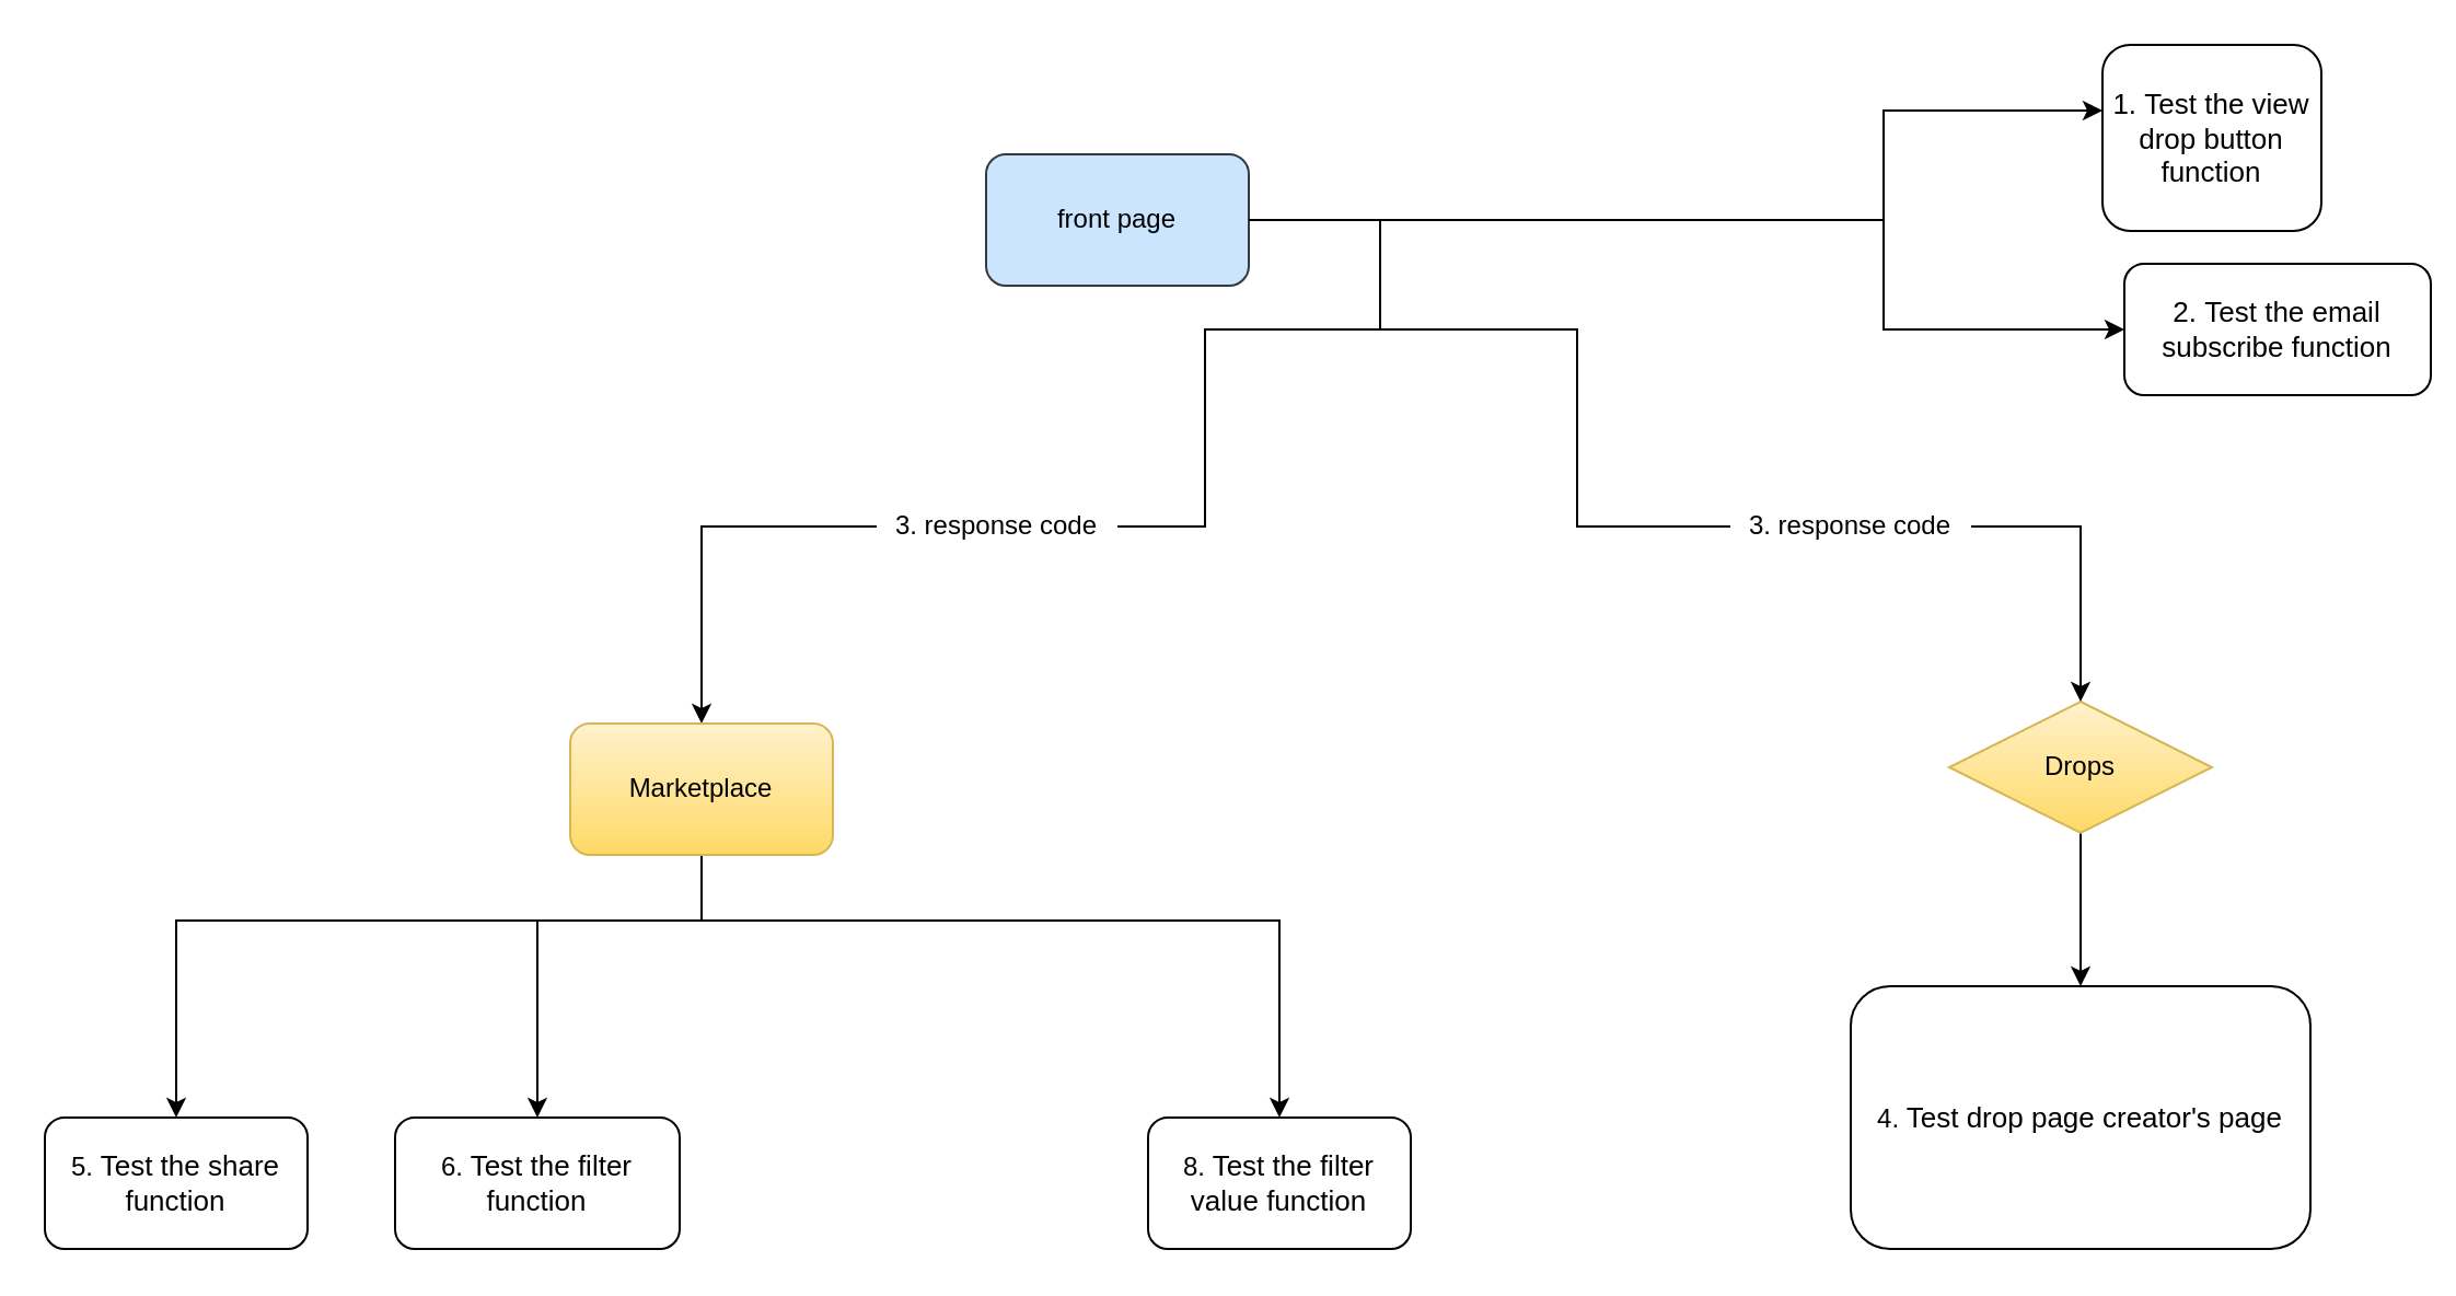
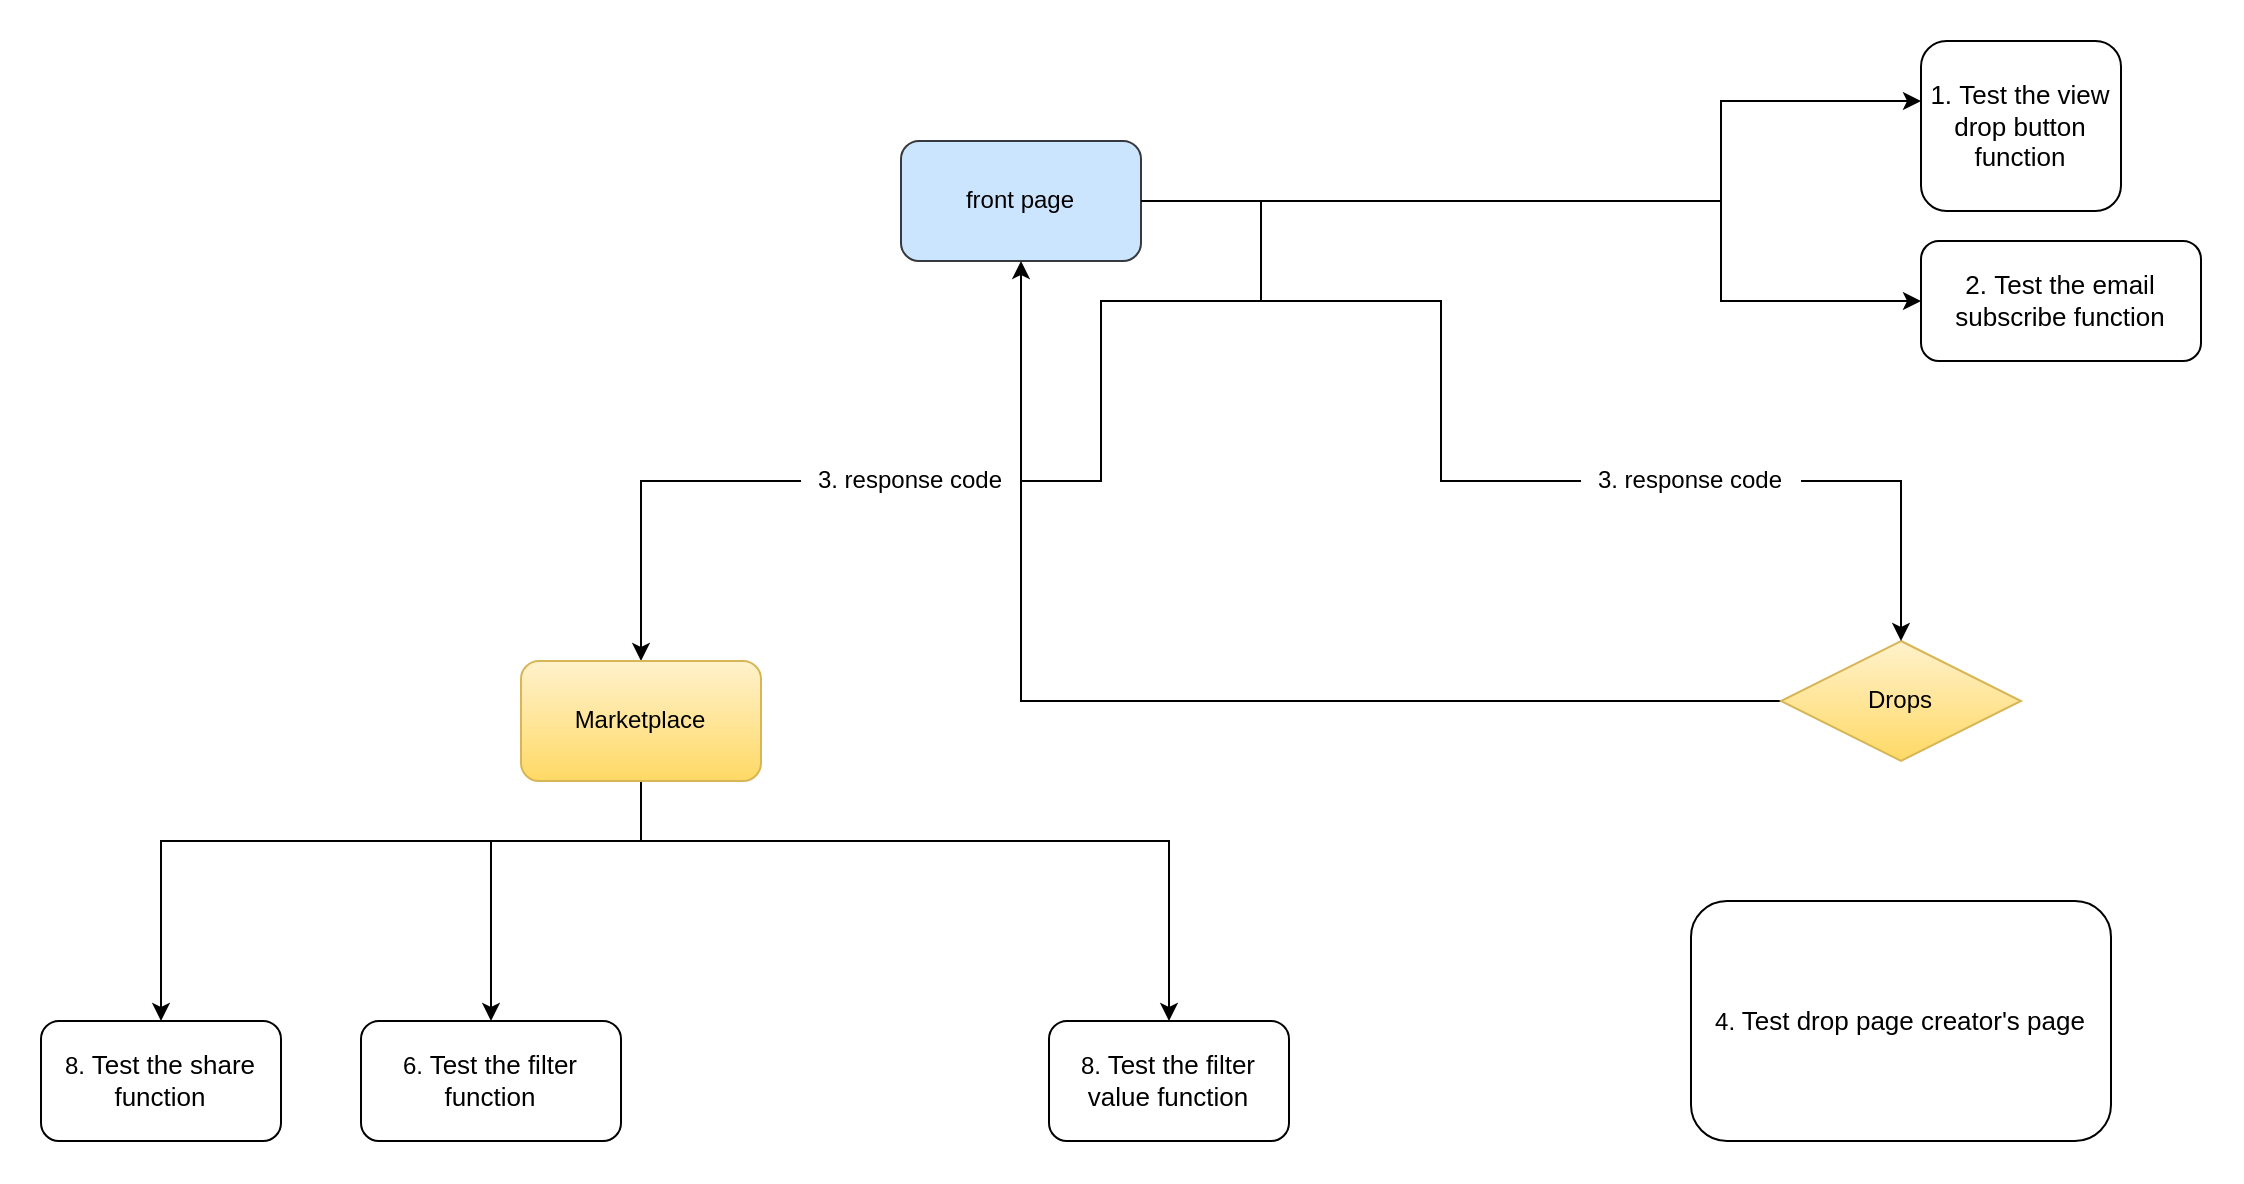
  <mxCell id="0" />
  <mxCell id="1" parent="0" />
  <mxCell id="2" value="" style="edgeStyle=orthogonalEdgeStyle;rounded=0;orthogonalLoop=1;jettySize=auto;html=1;" edge="1" parent="1" source="5" target="12"><mxGeometry relative="1" as="geometry"><Array as="points"><mxPoint x="860" y="100" /><mxPoint x="860" y="50" /></Array></mxGeometry></mxCell>
  <mxCell id="3" value="" style="edgeStyle=orthogonalEdgeStyle;rounded=0;orthogonalLoop=1;jettySize=auto;html=1;" edge="1" parent="1" source="5" target="13"><mxGeometry relative="1" as="geometry"><Array as="points"><mxPoint x="860" y="100" /><mxPoint x="860" y="150" /></Array></mxGeometry></mxCell>
  <mxCell id="4" style="edgeStyle=orthogonalEdgeStyle;rounded=0;orthogonalLoop=1;jettySize=auto;html=1;startArrow=none;" edge="1" parent="1" source="14" target="9"><mxGeometry relative="1" as="geometry" /></mxCell>
  <mxCell id="5" value="front page" style="rounded=1;whiteSpace=wrap;html=1;fillColor=#cce5ff;strokeColor=#36393d;" vertex="1" parent="1"><mxGeometry x="450" y="70" width="120" height="60" as="geometry" /></mxCell>
  <mxCell id="6" value="" style="edgeStyle=orthogonalEdgeStyle;rounded=0;orthogonalLoop=1;jettySize=auto;html=1;" edge="1" parent="1" source="9" target="17"><mxGeometry relative="1" as="geometry"><Array as="points"><mxPoint x="320" y="420" /><mxPoint x="80" y="420" /></Array></mxGeometry></mxCell>
  <mxCell id="7" value="" style="edgeStyle=orthogonalEdgeStyle;rounded=0;orthogonalLoop=1;jettySize=auto;html=1;" edge="1" parent="1" source="9" target="18"><mxGeometry relative="1" as="geometry"><Array as="points"><mxPoint x="320" y="420" /><mxPoint x="245" y="420" /></Array></mxGeometry></mxCell>
  <mxCell id="8" value="" style="edgeStyle=orthogonalEdgeStyle;rounded=0;orthogonalLoop=1;jettySize=auto;html=1;" edge="1" parent="1" source="9" target="19"><mxGeometry relative="1" as="geometry"><Array as="points"><mxPoint x="320" y="420" /><mxPoint x="584" y="420" /></Array></mxGeometry></mxCell>
  <mxCell id="9" value="Marketplace" style="rounded=1;whiteSpace=wrap;html=1;fillColor=#fff2cc;gradientColor=#ffd966;strokeColor=#d6b656;" vertex="1" parent="1"><mxGeometry x="260" y="330" width="120" height="60" as="geometry" /></mxCell>
- <mxCell id="10" value="" style="edgeStyle=orthogonalEdgeStyle;rounded=0;orthogonalLoop=1;jettySize=auto;html=1;" edge="1" parent="1" source="11" target="16"><mxGeometry relative="1" as="geometry" /></mxCell>
+ <mxCell id="10" value="" style="edgeStyle=orthogonalEdgeStyle;rounded=0;orthogonalLoop=1;jettySize=auto;html=1;" edge="1" parent="1" source="11" target="5"><mxGeometry relative="1" as="geometry" /></mxCell>
  <mxCell id="11" value="Drops" style="rhombus;whiteSpace=wrap;html=1;fillColor=#fff2cc;gradientColor=#ffd966;strokeColor=#d6b656;" vertex="1" parent="1"><mxGeometry x="890" y="320" width="120" height="60" as="geometry" /></mxCell>
  <mxCell id="12" value="&lt;span style=&quot;font-family: &amp;#34;arial&amp;#34; ; font-size: 13px ; text-align: left ; background-color: rgb(255 , 255 , 255)&quot;&gt;1.&amp;nbsp;&lt;/span&gt;&lt;span style=&quot;font-family: &amp;#34;arial&amp;#34; ; font-size: 13px ; text-align: left ; background-color: rgb(255 , 255 , 255)&quot;&gt;Test the view drop button function&lt;/span&gt;" style="whiteSpace=wrap;html=1;rounded=1;" vertex="1" parent="1"><mxGeometry x="960" y="20" width="100" height="85" as="geometry" /></mxCell>
- <mxCell id="13" value="&lt;span style=&quot;font-family: &amp;#34;arial&amp;#34; ; font-size: 13px ; text-align: left ; background-color: rgb(255 , 255 , 255)&quot;&gt;2.&amp;nbsp;&lt;/span&gt;&lt;span style=&quot;font-family: &amp;#34;arial&amp;#34; ; font-size: 13px ; text-align: left ; background-color: rgb(255 , 255 , 255)&quot;&gt;Test the email subscribe function&lt;/span&gt;" style="whiteSpace=wrap;html=1;rounded=1;" vertex="1" parent="1"><mxGeometry x="970" y="120" width="140" height="60" as="geometry" /></mxCell>
+ <mxCell id="13" value="&lt;span style=&quot;font-family: &amp;#34;arial&amp;#34; ; font-size: 13px ; text-align: left ; background-color: rgb(255 , 255 , 255)&quot;&gt;2.&amp;nbsp;&lt;/span&gt;&lt;span style=&quot;font-family: &amp;#34;arial&amp;#34; ; font-size: 13px ; text-align: left ; background-color: rgb(255 , 255 , 255)&quot;&gt;Test the email subscribe function&lt;/span&gt;" style="whiteSpace=wrap;html=1;rounded=1;" vertex="1" parent="1"><mxGeometry x="960" y="120" width="140" height="60" as="geometry" /></mxCell>
  <mxCell id="14" value="3. response code" style="text;html=1;strokeColor=none;fillColor=none;align=center;verticalAlign=middle;whiteSpace=wrap;rounded=0;" vertex="1" parent="1"><mxGeometry x="400" y="225" width="110" height="30" as="geometry" /></mxCell>
  <mxCell id="15" value="" style="edgeStyle=orthogonalEdgeStyle;rounded=0;orthogonalLoop=1;jettySize=auto;html=1;endArrow=none;" edge="1" parent="1" source="5" target="14"><mxGeometry relative="1" as="geometry"><mxPoint x="530" y="210" as="sourcePoint" /><mxPoint x="440" y="300" as="targetPoint" /><Array as="points"><mxPoint x="630" y="150" /><mxPoint x="550" y="150" /><mxPoint x="550" y="240" /></Array></mxGeometry></mxCell>
  <mxCell id="16" value="4.&amp;nbsp;&lt;span style=&quot;font-family: &amp;#34;arial&amp;#34; ; font-size: 13px ; text-align: left ; background-color: rgb(255 , 255 , 255)&quot;&gt;Test drop page creator's page&lt;/span&gt;" style="whiteSpace=wrap;html=1;rounded=1;" vertex="1" parent="1"><mxGeometry x="845" y="450" width="210" height="120" as="geometry" /></mxCell>
- <mxCell id="17" value="5.&amp;nbsp;&lt;span style=&quot;font-family: &amp;#34;arial&amp;#34; ; font-size: 13px ; text-align: left ; background-color: rgb(255 , 255 , 255)&quot;&gt;Test the share function&lt;/span&gt;" style="whiteSpace=wrap;html=1;rounded=1;" vertex="1" parent="1"><mxGeometry x="20" y="510" width="120" height="60" as="geometry" /></mxCell>
+ <mxCell id="17" value="8.&amp;nbsp;&lt;span style=&quot;font-family: &amp;#34;arial&amp;#34; ; font-size: 13px ; text-align: left ; background-color: rgb(255 , 255 , 255)&quot;&gt;Test the share function&lt;/span&gt;" style="whiteSpace=wrap;html=1;rounded=1;" vertex="1" parent="1"><mxGeometry x="20" y="510" width="120" height="60" as="geometry" /></mxCell>
  <mxCell id="18" value="6.&amp;nbsp;&lt;span style=&quot;font-family: &amp;#34;arial&amp;#34; ; font-size: 13px ; text-align: left ; background-color: rgb(255 , 255 , 255)&quot;&gt;Test the filter function&lt;/span&gt;" style="whiteSpace=wrap;html=1;rounded=1;" vertex="1" parent="1"><mxGeometry x="180" y="510" width="130" height="60" as="geometry" /></mxCell>
  <mxCell id="19" value="8.&amp;nbsp;&lt;span style=&quot;font-family: &amp;#34;arial&amp;#34; ; font-size: 13px ; text-align: left ; background-color: rgb(255 , 255 , 255)&quot;&gt;Test the filter value function&lt;/span&gt;" style="whiteSpace=wrap;html=1;rounded=1;" vertex="1" parent="1"><mxGeometry x="524" y="510" width="120" height="60" as="geometry" /></mxCell>
  <mxCell id="20" style="edgeStyle=orthogonalEdgeStyle;rounded=0;orthogonalLoop=1;jettySize=auto;html=1;entryX=0.5;entryY=0;entryDx=0;entryDy=0;" edge="1" parent="1" source="21" target="11"><mxGeometry relative="1" as="geometry"><Array as="points"><mxPoint x="950" y="240" /><mxPoint x="950" y="320" /></Array></mxGeometry></mxCell>
  <mxCell id="21" value="3. response code" style="text;html=1;strokeColor=none;fillColor=none;align=center;verticalAlign=middle;whiteSpace=wrap;rounded=0;" vertex="1" parent="1"><mxGeometry x="790" y="225" width="110" height="30" as="geometry" /></mxCell>
  <mxCell id="22" value="" style="edgeStyle=orthogonalEdgeStyle;rounded=0;orthogonalLoop=1;jettySize=auto;html=1;endArrow=none;" edge="1" parent="1" source="5" target="21"><mxGeometry relative="1" as="geometry"><mxPoint x="630" y="130" as="sourcePoint" /><mxPoint x="960" y="320" as="targetPoint" /><Array as="points"><mxPoint x="630" y="150" /><mxPoint x="720" y="150" /><mxPoint x="720" y="240" /></Array></mxGeometry></mxCell>
